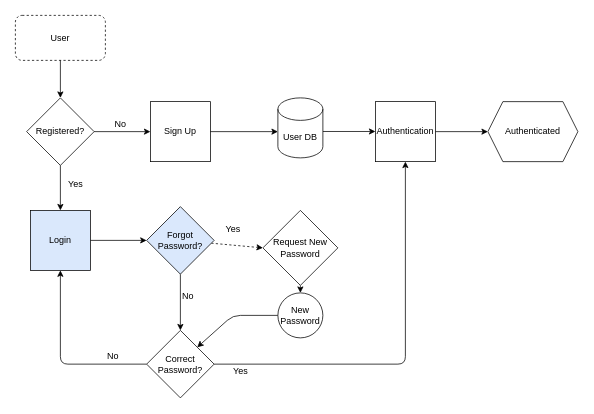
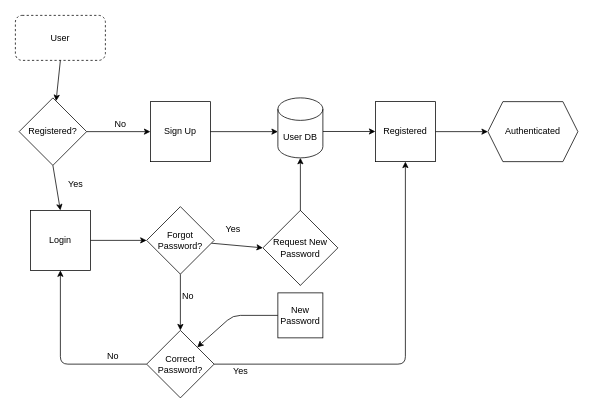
  <mxCell id="0" />
  <mxCell id="1" parent="0" />
  <mxCell id="2" value="User" style="rounded=1;whiteSpace=wrap;html=1;dashed=1;" vertex="1" parent="1"><mxGeometry x="20" y="20" width="120" height="60" as="geometry" /></mxCell>
- <mxCell id="3" value="Registered?" style="rhombus;whiteSpace=wrap;html=1;" vertex="1" parent="1"><mxGeometry x="35" y="130" width="90" height="90" as="geometry" /></mxCell>
+ <mxCell id="3" value="Registered?" style="rhombus;whiteSpace=wrap;html=1;" vertex="1" parent="1"><mxGeometry x="25" y="130" width="90" height="90" as="geometry" /></mxCell>
  <mxCell id="4" value="" style="endArrow=classic;html=1;exitX=0.5;exitY=1;exitDx=0;exitDy=0;" edge="1" parent="1" source="2" target="3"><mxGeometry width="50" height="50" relative="1" as="geometry"><mxPoint x="180" y="200" as="sourcePoint" /><mxPoint x="230" y="150" as="targetPoint" /></mxGeometry></mxCell>
  <mxCell id="5" value="" style="endArrow=classic;html=1;exitX=0.5;exitY=1;exitDx=0;exitDy=0;" edge="1" parent="1" source="3"><mxGeometry width="50" height="50" relative="1" as="geometry"><mxPoint x="100" y="320" as="sourcePoint" /><mxPoint x="80" y="280" as="targetPoint" /></mxGeometry></mxCell>
  <mxCell id="6" value="" style="endArrow=classic;html=1;exitX=1;exitY=0.5;exitDx=0;exitDy=0;entryX=0;entryY=0.5;entryDx=0;entryDy=0;" edge="1" parent="1" source="3"><mxGeometry width="50" height="50" relative="1" as="geometry"><mxPoint x="100" y="250" as="sourcePoint" /><mxPoint x="200" y="175" as="targetPoint" /></mxGeometry></mxCell>
  <mxCell id="7" value="No" style="text;html=1;align=center;verticalAlign=middle;resizable=0;points=[];autosize=1;strokeColor=none;fillColor=none;" vertex="1" parent="1"><mxGeometry x="140" y="150" width="40" height="30" as="geometry" /></mxCell>
  <mxCell id="8" value="Yes&lt;br&gt;" style="text;html=1;align=center;verticalAlign=middle;resizable=0;points=[];autosize=1;strokeColor=none;fillColor=none;" vertex="1" parent="1"><mxGeometry x="80" y="230" width="40" height="30" as="geometry" /></mxCell>
  <mxCell id="9" style="edgeStyle=none;html=1;entryX=0;entryY=0.5;entryDx=0;entryDy=0;" edge="1" parent="1" source="10" target="20"><mxGeometry relative="1" as="geometry" /></mxCell>
- <mxCell id="10" value="Login" style="whiteSpace=wrap;html=1;aspect=fixed;fillColor=#dae8fc;" vertex="1" parent="1"><mxGeometry x="40" y="280" width="80" height="80" as="geometry" /></mxCell>
+ <mxCell id="10" value="Login" style="whiteSpace=wrap;html=1;aspect=fixed;" vertex="1" parent="1"><mxGeometry x="40" y="280" width="80" height="80" as="geometry" /></mxCell>
  <mxCell id="11" value="Sign Up" style="whiteSpace=wrap;html=1;aspect=fixed;" vertex="1" parent="1"><mxGeometry x="200" y="135" width="80" height="80" as="geometry" /></mxCell>
  <mxCell id="12" value="" style="endArrow=classic;html=1;exitX=1;exitY=0.5;exitDx=0;exitDy=0;" edge="1" parent="1" source="11"><mxGeometry width="50" height="50" relative="1" as="geometry"><mxPoint x="330" y="220" as="sourcePoint" /><mxPoint x="370" y="175" as="targetPoint" /></mxGeometry></mxCell>
  <mxCell id="13" value="" style="endArrow=classic;html=1;exitX=1;exitY=0.5;exitDx=0;exitDy=0;" edge="1" parent="1"><mxGeometry width="50" height="50" relative="1" as="geometry"><mxPoint x="430" y="174.83" as="sourcePoint" /><mxPoint x="500" y="174.83" as="targetPoint" /></mxGeometry></mxCell>
  <mxCell id="14" value="User DB" style="shape=cylinder3;whiteSpace=wrap;html=1;boundedLbl=1;backgroundOutline=1;size=15;" vertex="1" parent="1"><mxGeometry x="370" y="130" width="60" height="80" as="geometry" /></mxCell>
  <mxCell id="15" style="edgeStyle=none;html=1;" edge="1" parent="1" source="16"><mxGeometry relative="1" as="geometry"><mxPoint x="650" y="175" as="targetPoint" /></mxGeometry></mxCell>
- <mxCell id="16" value="Authentication" style="whiteSpace=wrap;html=1;aspect=fixed;" vertex="1" parent="1"><mxGeometry x="500" y="135" width="80" height="80" as="geometry" /></mxCell>
+ <mxCell id="16" value="Registered" style="whiteSpace=wrap;html=1;aspect=fixed;" vertex="1" parent="1"><mxGeometry x="500" y="135" width="80" height="80" as="geometry" /></mxCell>
  <mxCell id="17" value="Authenticated" style="shape=hexagon;perimeter=hexagonPerimeter2;whiteSpace=wrap;html=1;fixedSize=1;" vertex="1" parent="1"><mxGeometry x="650" y="135" width="120" height="80" as="geometry" /></mxCell>
- <mxCell id="18" style="edgeStyle=none;html=1;entryX=0;entryY=0.5;entryDx=0;entryDy=0;dashed=1;" edge="1" parent="1" source="20" target="22"><mxGeometry relative="1" as="geometry" /></mxCell>
+ <mxCell id="18" style="edgeStyle=none;html=1;entryX=0;entryY=0.5;entryDx=0;entryDy=0;" edge="1" parent="1" source="20" target="22"><mxGeometry relative="1" as="geometry" /></mxCell>
  <mxCell id="19" style="edgeStyle=none;html=1;" edge="1" parent="1" source="20"><mxGeometry relative="1" as="geometry"><mxPoint x="240" y="440" as="targetPoint" /></mxGeometry></mxCell>
- <mxCell id="20" value="Forgot Password?" style="rhombus;whiteSpace=wrap;html=1;fillColor=#dae8fc;" vertex="1" parent="1"><mxGeometry x="195" y="275" width="90" height="90" as="geometry" /></mxCell>
- <mxCell id="21" style="edgeStyle=none;html=1;exitX=0.5;exitY=1;exitDx=0;exitDy=0;entryX=0.5;entryY=0;entryDx=0;entryDy=0;" edge="1" parent="1" source="22" target="27"><mxGeometry relative="1" as="geometry" /></mxCell>
+ <mxCell id="20" value="Forgot Password?" style="rhombus;whiteSpace=wrap;html=1;" vertex="1" parent="1"><mxGeometry x="195" y="275" width="90" height="90" as="geometry" /></mxCell>
+ <mxCell id="21" style="edgeStyle=none;html=1;exitX=0.5;exitY=1;exitDx=0;exitDy=0;" edge="1" parent="1" source="22" target="14"><mxGeometry relative="1" as="geometry" /></mxCell>
  <mxCell id="22" value="Request New Password" style="rhombus;whiteSpace=wrap;html=1;" vertex="1" parent="1"><mxGeometry x="350" y="280" width="100" height="100" as="geometry" /></mxCell>
  <mxCell id="23" style="edgeStyle=none;html=1;entryX=0.5;entryY=1;entryDx=0;entryDy=0;" edge="1" parent="1" source="25" target="16"><mxGeometry relative="1" as="geometry"><mxPoint x="560" y="485" as="targetPoint" /><Array as="points"><mxPoint x="540" y="485" /></Array></mxGeometry></mxCell>
  <mxCell id="24" style="edgeStyle=none;html=1;entryX=0.5;entryY=1;entryDx=0;entryDy=0;" edge="1" parent="1" source="25" target="10"><mxGeometry relative="1" as="geometry"><mxPoint x="70" y="485" as="targetPoint" /><Array as="points"><mxPoint x="80" y="485" /></Array></mxGeometry></mxCell>
  <mxCell id="25" value="Correct Password?" style="rhombus;whiteSpace=wrap;html=1;" vertex="1" parent="1"><mxGeometry x="195" y="440" width="90" height="90" as="geometry" /></mxCell>
  <mxCell id="26" style="edgeStyle=none;html=1;entryX=1;entryY=0;entryDx=0;entryDy=0;" edge="1" parent="1" source="27" target="25"><mxGeometry relative="1" as="geometry"><Array as="points"><mxPoint x="310" y="420" /></Array></mxGeometry></mxCell>
- <mxCell id="27" value="New Password" style="ellipse;whiteSpace=wrap;html=1;aspect=fixed;" vertex="1" parent="1"><mxGeometry x="370" y="390" width="60" height="60" as="geometry" /></mxCell>
+ <mxCell id="27" value="New Password" style="whiteSpace=wrap;html=1;aspect=fixed;" vertex="1" parent="1"><mxGeometry x="370" y="390" width="60" height="60" as="geometry" /></mxCell>
  <mxCell id="28" value="Yes&lt;br&gt;" style="text;html=1;align=center;verticalAlign=middle;resizable=0;points=[];autosize=1;strokeColor=none;fillColor=none;" vertex="1" parent="1"><mxGeometry x="290" y="290" width="40" height="30" as="geometry" /></mxCell>
  <mxCell id="29" value="Yes&lt;br&gt;" style="text;html=1;align=center;verticalAlign=middle;resizable=0;points=[];autosize=1;strokeColor=none;fillColor=none;" vertex="1" parent="1"><mxGeometry x="300" y="480" width="40" height="30" as="geometry" /></mxCell>
  <mxCell id="30" value="No" style="text;html=1;align=center;verticalAlign=middle;resizable=0;points=[];autosize=1;strokeColor=none;fillColor=none;" vertex="1" parent="1"><mxGeometry x="130" y="460" width="40" height="30" as="geometry" /></mxCell>
  <mxCell id="31" value="No" style="text;html=1;align=center;verticalAlign=middle;resizable=0;points=[];autosize=1;strokeColor=none;fillColor=none;" vertex="1" parent="1"><mxGeometry x="230" y="380" width="40" height="30" as="geometry" /></mxCell>
